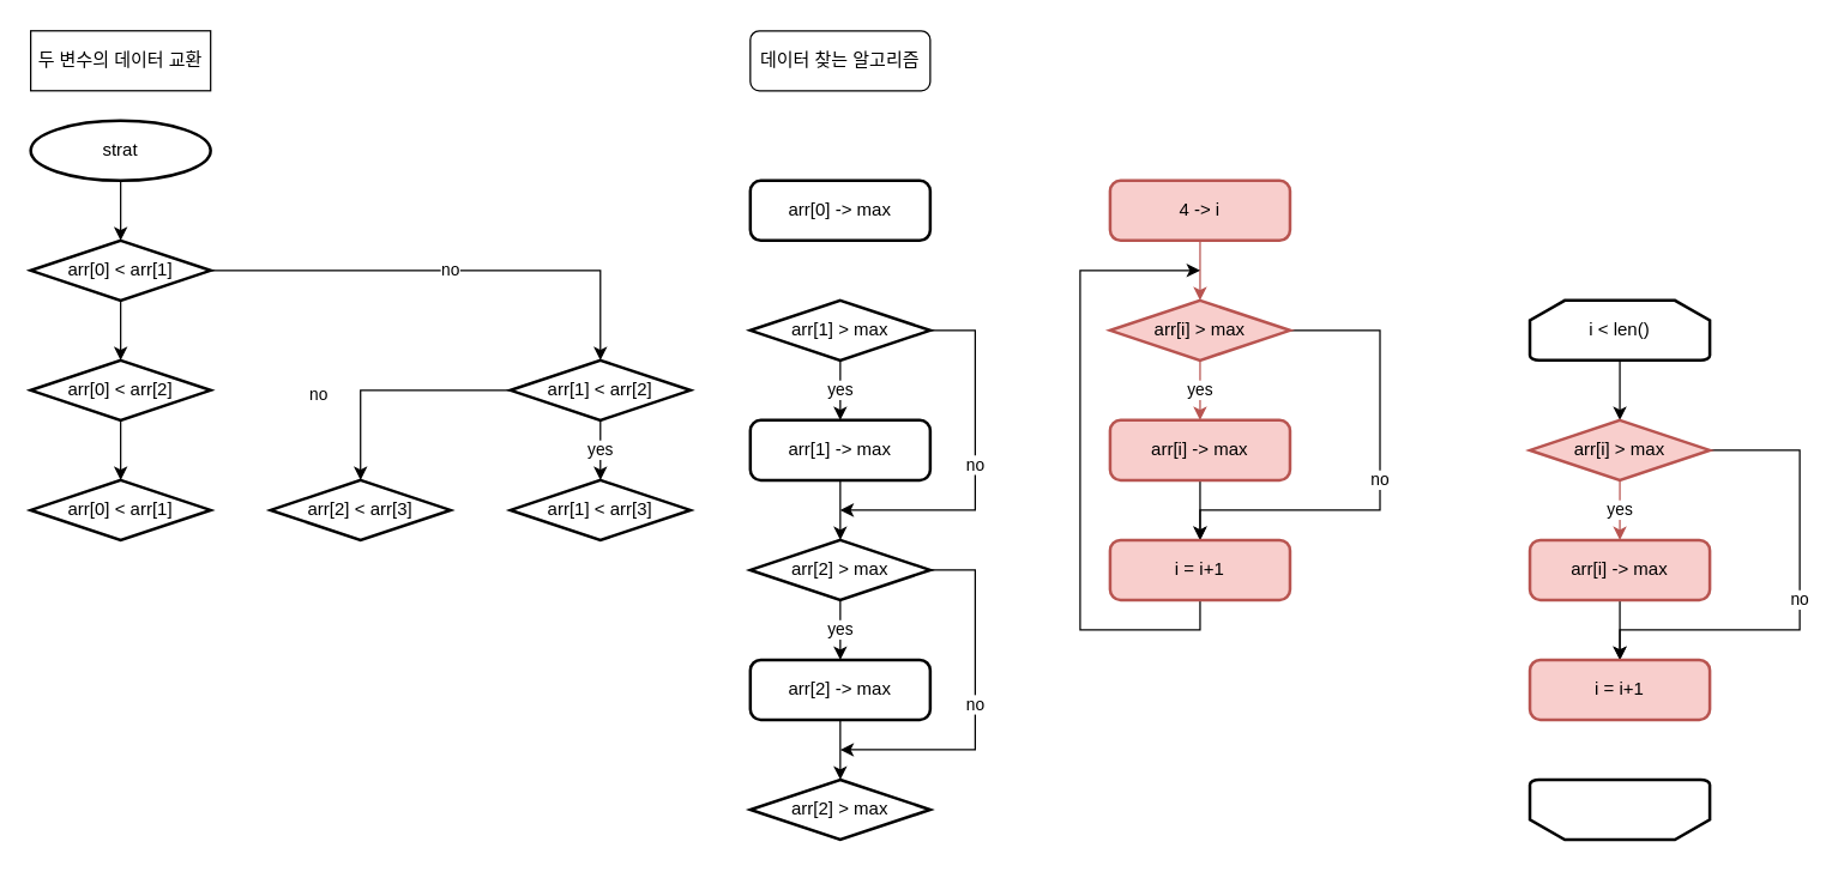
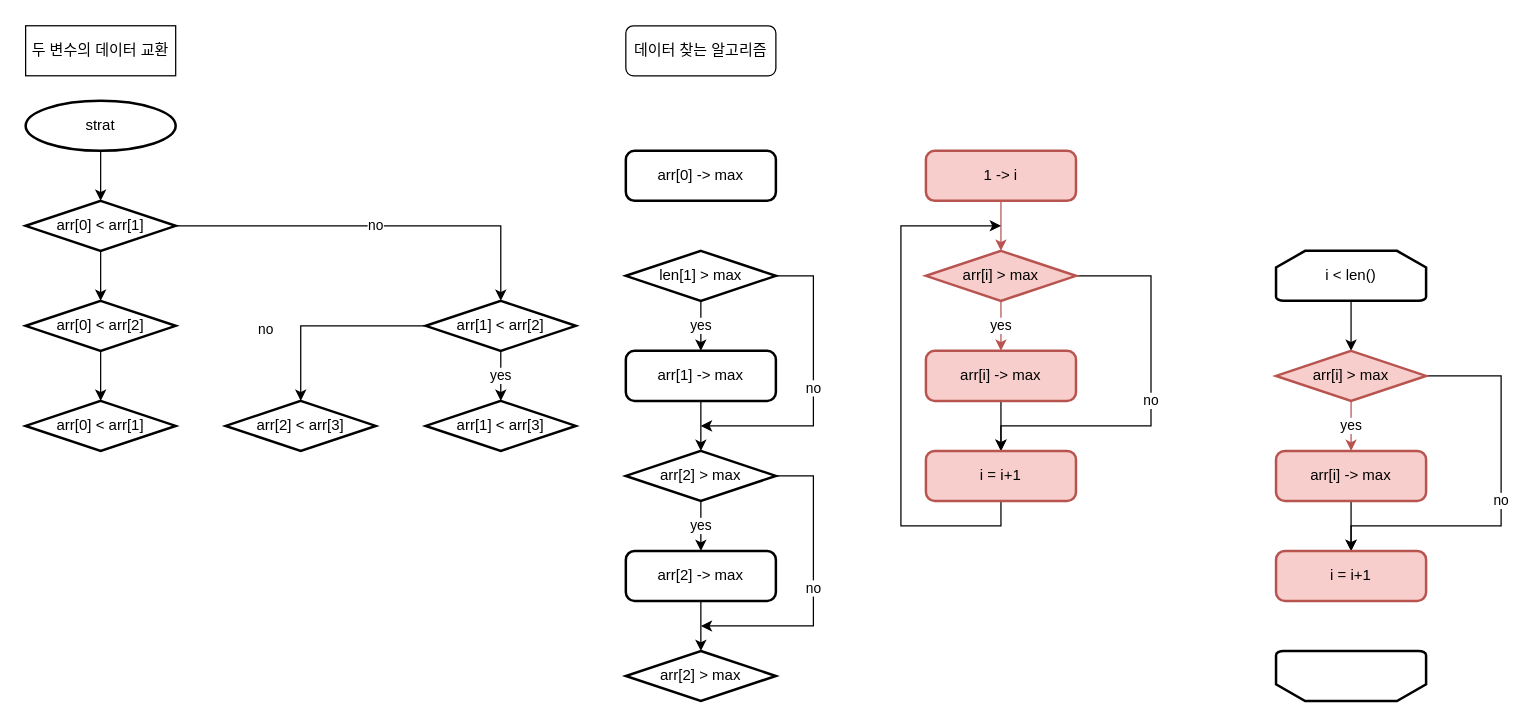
  <mxCell id="0" />
  <mxCell id="1" parent="0" />
  <mxCell id="2" value="" style="edgeStyle=orthogonalEdgeStyle;rounded=0;orthogonalLoop=1;jettySize=auto;html=1;entryX=0.5;entryY=0;entryDx=0;entryDy=0;entryPerimeter=0;" parent="1" source="13" target="15" edge="1"><mxGeometry relative="1" as="geometry"><Array as="points"><mxPoint x="240" y="260" /></Array></mxGeometry></mxCell>
  <mxCell id="3" value="두 변수의 데이터 교환" style="whiteSpace=wrap;html=1;rounded=0;" parent="1" vertex="1"><mxGeometry x="20" y="20" width="120" height="40" as="geometry" /></mxCell>
  <mxCell id="4" value="" style="edgeStyle=orthogonalEdgeStyle;rounded=0;orthogonalLoop=1;jettySize=auto;html=1;" parent="1" source="5" edge="1"><mxGeometry relative="1" as="geometry"><mxPoint x="80" y="160" as="targetPoint" /></mxGeometry></mxCell>
  <mxCell id="5" value="strat" style="strokeWidth=2;html=1;shape=mxgraph.flowchart.start_1;whiteSpace=wrap;" parent="1" vertex="1"><mxGeometry x="20" y="80" width="120" height="40" as="geometry" /></mxCell>
  <mxCell id="6" value="" style="edgeStyle=orthogonalEdgeStyle;rounded=0;orthogonalLoop=1;jettySize=auto;html=1;" parent="1" source="8" target="10" edge="1"><mxGeometry relative="1" as="geometry" /></mxCell>
  <mxCell id="7" value="no" style="edgeStyle=orthogonalEdgeStyle;rounded=0;orthogonalLoop=1;jettySize=auto;html=1;entryX=0.5;entryY=0;entryDx=0;entryDy=0;entryPerimeter=0;" parent="1" source="8" target="13" edge="1"><mxGeometry relative="1" as="geometry" /></mxCell>
  <mxCell id="8" value="arr[0] &amp;lt; arr[1]" style="strokeWidth=2;html=1;shape=mxgraph.flowchart.decision;whiteSpace=wrap;" parent="1" vertex="1"><mxGeometry x="20" y="160" width="120" height="40" as="geometry" /></mxCell>
  <mxCell id="9" value="" style="edgeStyle=orthogonalEdgeStyle;rounded=0;orthogonalLoop=1;jettySize=auto;html=1;" parent="1" source="10" target="11" edge="1"><mxGeometry relative="1" as="geometry" /></mxCell>
  <mxCell id="10" value="arr[0] &amp;lt; arr[2]" style="strokeWidth=2;html=1;shape=mxgraph.flowchart.decision;whiteSpace=wrap;" parent="1" vertex="1"><mxGeometry x="20" y="240" width="120" height="40" as="geometry" /></mxCell>
  <mxCell id="11" value="arr[0] &amp;lt; arr[1]" style="strokeWidth=2;html=1;shape=mxgraph.flowchart.decision;whiteSpace=wrap;" parent="1" vertex="1"><mxGeometry x="20" y="320" width="120" height="40" as="geometry" /></mxCell>
  <mxCell id="12" value="yes" style="edgeStyle=orthogonalEdgeStyle;rounded=0;orthogonalLoop=1;jettySize=auto;html=1;" parent="1" source="13" target="14" edge="1"><mxGeometry relative="1" as="geometry" /></mxCell>
  <mxCell id="13" value="arr[1] &amp;lt; arr[2]" style="strokeWidth=2;html=1;shape=mxgraph.flowchart.decision;whiteSpace=wrap;" parent="1" vertex="1"><mxGeometry x="340" y="240" width="120" height="40" as="geometry" /></mxCell>
  <mxCell id="14" value="arr[1] &amp;lt; arr[3]" style="strokeWidth=2;html=1;shape=mxgraph.flowchart.decision;whiteSpace=wrap;" parent="1" vertex="1"><mxGeometry x="340" y="320" width="120" height="40" as="geometry" /></mxCell>
  <mxCell id="15" value="arr[2] &amp;lt; arr[3]" style="strokeWidth=2;html=1;shape=mxgraph.flowchart.decision;whiteSpace=wrap;" parent="1" vertex="1"><mxGeometry x="180" y="320" width="120" height="40" as="geometry" /></mxCell>
  <mxCell id="16" value="no" style="edgeLabel;html=1;align=center;verticalAlign=middle;resizable=0;points=[];" parent="1" vertex="1" connectable="0"><mxGeometry x="282.333" y="273" as="geometry"><mxPoint x="-71" y="-11" as="offset" /></mxGeometry></mxCell>
  <mxCell id="17" value="no" style="edgeStyle=orthogonalEdgeStyle;rounded=0;orthogonalLoop=1;jettySize=auto;html=1;" parent="1" source="19" edge="1"><mxGeometry relative="1" as="geometry"><mxPoint x="560" y="500" as="targetPoint" /><Array as="points"><mxPoint x="650" y="380" /><mxPoint x="650" y="500" /></Array></mxGeometry></mxCell>
  <mxCell id="18" value="yes" style="edgeStyle=orthogonalEdgeStyle;rounded=0;orthogonalLoop=1;jettySize=auto;html=1;" parent="1" source="19" target="26" edge="1"><mxGeometry relative="1" as="geometry" /></mxCell>
  <mxCell id="19" value="arr[2] &amp;gt; max" style="strokeWidth=2;html=1;shape=mxgraph.flowchart.decision;whiteSpace=wrap;" parent="1" vertex="1"><mxGeometry x="500" y="360" width="120" height="40" as="geometry" /></mxCell>
  <mxCell id="20" value="arr[0] -&amp;gt; max" style="rounded=1;whiteSpace=wrap;html=1;absoluteArcSize=1;arcSize=14;strokeWidth=2;" parent="1" vertex="1"><mxGeometry x="500" y="120" width="120" height="40" as="geometry" /></mxCell>
  <mxCell id="21" value="yes" style="edgeStyle=orthogonalEdgeStyle;rounded=0;orthogonalLoop=1;jettySize=auto;html=1;" parent="1" source="22" target="24" edge="1"><mxGeometry relative="1" as="geometry" /></mxCell>
- <mxCell id="22" value="arr[1] &amp;gt; max" style="strokeWidth=2;html=1;shape=mxgraph.flowchart.decision;whiteSpace=wrap;" parent="1" vertex="1"><mxGeometry x="500" y="200" width="120" height="40" as="geometry" /></mxCell>
+ <mxCell id="22" value="len[1] &amp;gt; max" style="strokeWidth=2;html=1;shape=mxgraph.flowchart.decision;whiteSpace=wrap;" parent="1" vertex="1"><mxGeometry x="500" y="200" width="120" height="40" as="geometry" /></mxCell>
  <mxCell id="23" value="" style="edgeStyle=orthogonalEdgeStyle;rounded=0;orthogonalLoop=1;jettySize=auto;html=1;" parent="1" source="24" target="19" edge="1"><mxGeometry relative="1" as="geometry" /></mxCell>
  <mxCell id="24" value="arr[1] -&amp;gt; max" style="rounded=1;whiteSpace=wrap;html=1;absoluteArcSize=1;arcSize=14;strokeWidth=2;" parent="1" vertex="1"><mxGeometry x="500" y="280" width="120" height="40" as="geometry" /></mxCell>
  <mxCell id="25" value="" style="edgeStyle=orthogonalEdgeStyle;rounded=0;orthogonalLoop=1;jettySize=auto;html=1;" parent="1" source="26" target="27" edge="1"><mxGeometry relative="1" as="geometry" /></mxCell>
  <mxCell id="26" value="arr[2] -&amp;gt; max" style="rounded=1;whiteSpace=wrap;html=1;absoluteArcSize=1;arcSize=14;strokeWidth=2;" parent="1" vertex="1"><mxGeometry x="500" y="440" width="120" height="40" as="geometry" /></mxCell>
  <mxCell id="27" value="arr[2] &amp;gt; max" style="strokeWidth=2;html=1;shape=mxgraph.flowchart.decision;whiteSpace=wrap;" parent="1" vertex="1"><mxGeometry x="500" y="520" width="120" height="40" as="geometry" /></mxCell>
  <mxCell id="28" value="" style="edgeStyle=orthogonalEdgeStyle;rounded=0;orthogonalLoop=1;jettySize=auto;html=1;fillColor=#f8cecc;strokeColor=#b85450;" parent="1" source="29" target="32" edge="1"><mxGeometry relative="1" as="geometry" /></mxCell>
- <mxCell id="29" value="4 -&amp;gt; i" style="rounded=1;whiteSpace=wrap;html=1;absoluteArcSize=1;arcSize=14;strokeWidth=2;fillColor=#f8cecc;strokeColor=#b85450;" parent="1" vertex="1"><mxGeometry x="740" y="120" width="120" height="40" as="geometry" /></mxCell>
+ <mxCell id="29" value="1 -&amp;gt; i" style="rounded=1;whiteSpace=wrap;html=1;absoluteArcSize=1;arcSize=14;strokeWidth=2;fillColor=#f8cecc;strokeColor=#b85450;" parent="1" vertex="1"><mxGeometry x="740" y="120" width="120" height="40" as="geometry" /></mxCell>
  <mxCell id="30" value="yes" style="edgeStyle=orthogonalEdgeStyle;rounded=0;orthogonalLoop=1;jettySize=auto;html=1;fillColor=#f8cecc;strokeColor=#b85450;" parent="1" source="32" target="34" edge="1"><mxGeometry relative="1" as="geometry" /></mxCell>
  <mxCell id="31" value="no" style="edgeStyle=orthogonalEdgeStyle;rounded=0;orthogonalLoop=1;jettySize=auto;html=1;entryX=0.5;entryY=0;entryDx=0;entryDy=0;" parent="1" source="32" target="36" edge="1"><mxGeometry relative="1" as="geometry"><Array as="points"><mxPoint x="920" y="220" /><mxPoint x="920" y="340" /><mxPoint x="800" y="340" /></Array></mxGeometry></mxCell>
  <mxCell id="32" value="arr[i] &amp;gt; max" style="strokeWidth=2;html=1;shape=mxgraph.flowchart.decision;whiteSpace=wrap;fillColor=#f8cecc;strokeColor=#b85450;" parent="1" vertex="1"><mxGeometry x="740" y="200" width="120" height="40" as="geometry" /></mxCell>
  <mxCell id="33" value="" style="edgeStyle=orthogonalEdgeStyle;rounded=0;orthogonalLoop=1;jettySize=auto;html=1;" parent="1" source="34" target="36" edge="1"><mxGeometry relative="1" as="geometry" /></mxCell>
  <mxCell id="34" value="arr[i] -&amp;gt; max" style="rounded=1;whiteSpace=wrap;html=1;absoluteArcSize=1;arcSize=14;strokeWidth=2;fillColor=#f8cecc;strokeColor=#b85450;" parent="1" vertex="1"><mxGeometry x="740" y="280" width="120" height="40" as="geometry" /></mxCell>
  <mxCell id="35" style="edgeStyle=orthogonalEdgeStyle;rounded=0;orthogonalLoop=1;jettySize=auto;html=1;exitX=0.5;exitY=1;exitDx=0;exitDy=0;" parent="1" source="36" edge="1"><mxGeometry relative="1" as="geometry"><mxPoint x="800" y="180" as="targetPoint" /><Array as="points"><mxPoint x="800" y="420" /><mxPoint x="720" y="420" /><mxPoint x="720" y="180" /><mxPoint x="800" y="180" /></Array></mxGeometry></mxCell>
  <mxCell id="36" value="i = i+1" style="rounded=1;whiteSpace=wrap;html=1;absoluteArcSize=1;arcSize=14;strokeWidth=2;fillColor=#f8cecc;strokeColor=#b85450;" parent="1" vertex="1"><mxGeometry x="740" y="360" width="120" height="40" as="geometry" /></mxCell>
  <mxCell id="37" value="no" style="edgeStyle=orthogonalEdgeStyle;rounded=0;orthogonalLoop=1;jettySize=auto;html=1;" parent="1" edge="1"><mxGeometry relative="1" as="geometry"><mxPoint x="620" y="220" as="sourcePoint" /><mxPoint x="560" y="340" as="targetPoint" /><Array as="points"><mxPoint x="650" y="220" /><mxPoint x="650" y="340" /></Array></mxGeometry></mxCell>
  <mxCell id="38" value="" style="edgeStyle=orthogonalEdgeStyle;rounded=0;orthogonalLoop=1;jettySize=auto;html=1;" parent="1" source="39" target="42" edge="1"><mxGeometry relative="1" as="geometry" /></mxCell>
  <mxCell id="39" value="i &amp;lt; len()" style="strokeWidth=2;html=1;shape=mxgraph.flowchart.loop_limit;whiteSpace=wrap;" parent="1" vertex="1"><mxGeometry x="1020" y="200" width="120" height="40" as="geometry" /></mxCell>
  <mxCell id="40" value="yes" style="edgeStyle=orthogonalEdgeStyle;rounded=0;orthogonalLoop=1;jettySize=auto;html=1;fillColor=#f8cecc;strokeColor=#b85450;" parent="1" source="42" target="44" edge="1"><mxGeometry relative="1" as="geometry" /></mxCell>
  <mxCell id="41" value="no" style="edgeStyle=orthogonalEdgeStyle;rounded=0;orthogonalLoop=1;jettySize=auto;html=1;entryX=0.5;entryY=0;entryDx=0;entryDy=0;" parent="1" source="42" target="45" edge="1"><mxGeometry relative="1" as="geometry"><Array as="points"><mxPoint x="1200" y="300" /><mxPoint x="1200" y="420" /><mxPoint x="1080" y="420" /></Array></mxGeometry></mxCell>
  <mxCell id="42" value="arr[i] &amp;gt; max" style="strokeWidth=2;html=1;shape=mxgraph.flowchart.decision;whiteSpace=wrap;fillColor=#f8cecc;strokeColor=#b85450;" parent="1" vertex="1"><mxGeometry x="1020" y="280" width="120" height="40" as="geometry" /></mxCell>
  <mxCell id="43" value="" style="edgeStyle=orthogonalEdgeStyle;rounded=0;orthogonalLoop=1;jettySize=auto;html=1;" parent="1" source="44" target="45" edge="1"><mxGeometry relative="1" as="geometry" /></mxCell>
  <mxCell id="44" value="arr[i] -&amp;gt; max" style="rounded=1;whiteSpace=wrap;html=1;absoluteArcSize=1;arcSize=14;strokeWidth=2;fillColor=#f8cecc;strokeColor=#b85450;" parent="1" vertex="1"><mxGeometry x="1020" y="360" width="120" height="40" as="geometry" /></mxCell>
  <mxCell id="45" value="i = i+1" style="rounded=1;whiteSpace=wrap;html=1;absoluteArcSize=1;arcSize=14;strokeWidth=2;fillColor=#f8cecc;strokeColor=#b85450;" parent="1" vertex="1"><mxGeometry x="1020" y="440" width="120" height="40" as="geometry" /></mxCell>
  <mxCell id="46" value="" style="strokeWidth=2;html=1;shape=mxgraph.flowchart.loop_limit;whiteSpace=wrap;rotation=-180;" parent="1" vertex="1"><mxGeometry x="1020" y="520" width="120" height="40" as="geometry" /></mxCell>
  <mxCell id="47" value="데이터 찾는 알고리즘" style="rounded=1;whiteSpace=wrap;html=1;" parent="1" vertex="1"><mxGeometry x="500" y="20" width="120" height="40" as="geometry" /></mxCell>
